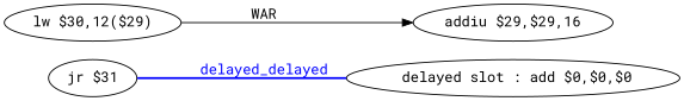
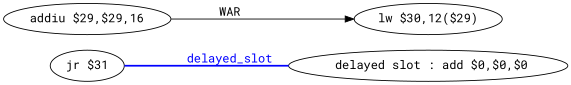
  digraph {
    fontname="Roboto Mono"
    rankdir=LR
    node [fontname="Roboto Mono" shape=ellipse]
    edge [fontname="Roboto Mono"]
    n1 [label=" delayed slot : add $0,$0,$0"]
    n2 [label="jr $31"]
    n3 [label="addiu $29,$29,16"]
    n4 [label="lw $30,12($29)"]
-   n2 -> n1 [color=blue dir=none fontcolor=blue label=delayed_delayed style=bold]
-   n4 -> n3 [label=WAR]
+   n2 -> n1 [color=blue dir=none fontcolor=blue label=delayed_slot style=bold]
+   n3 -> n4 [label=WAR]
  }
